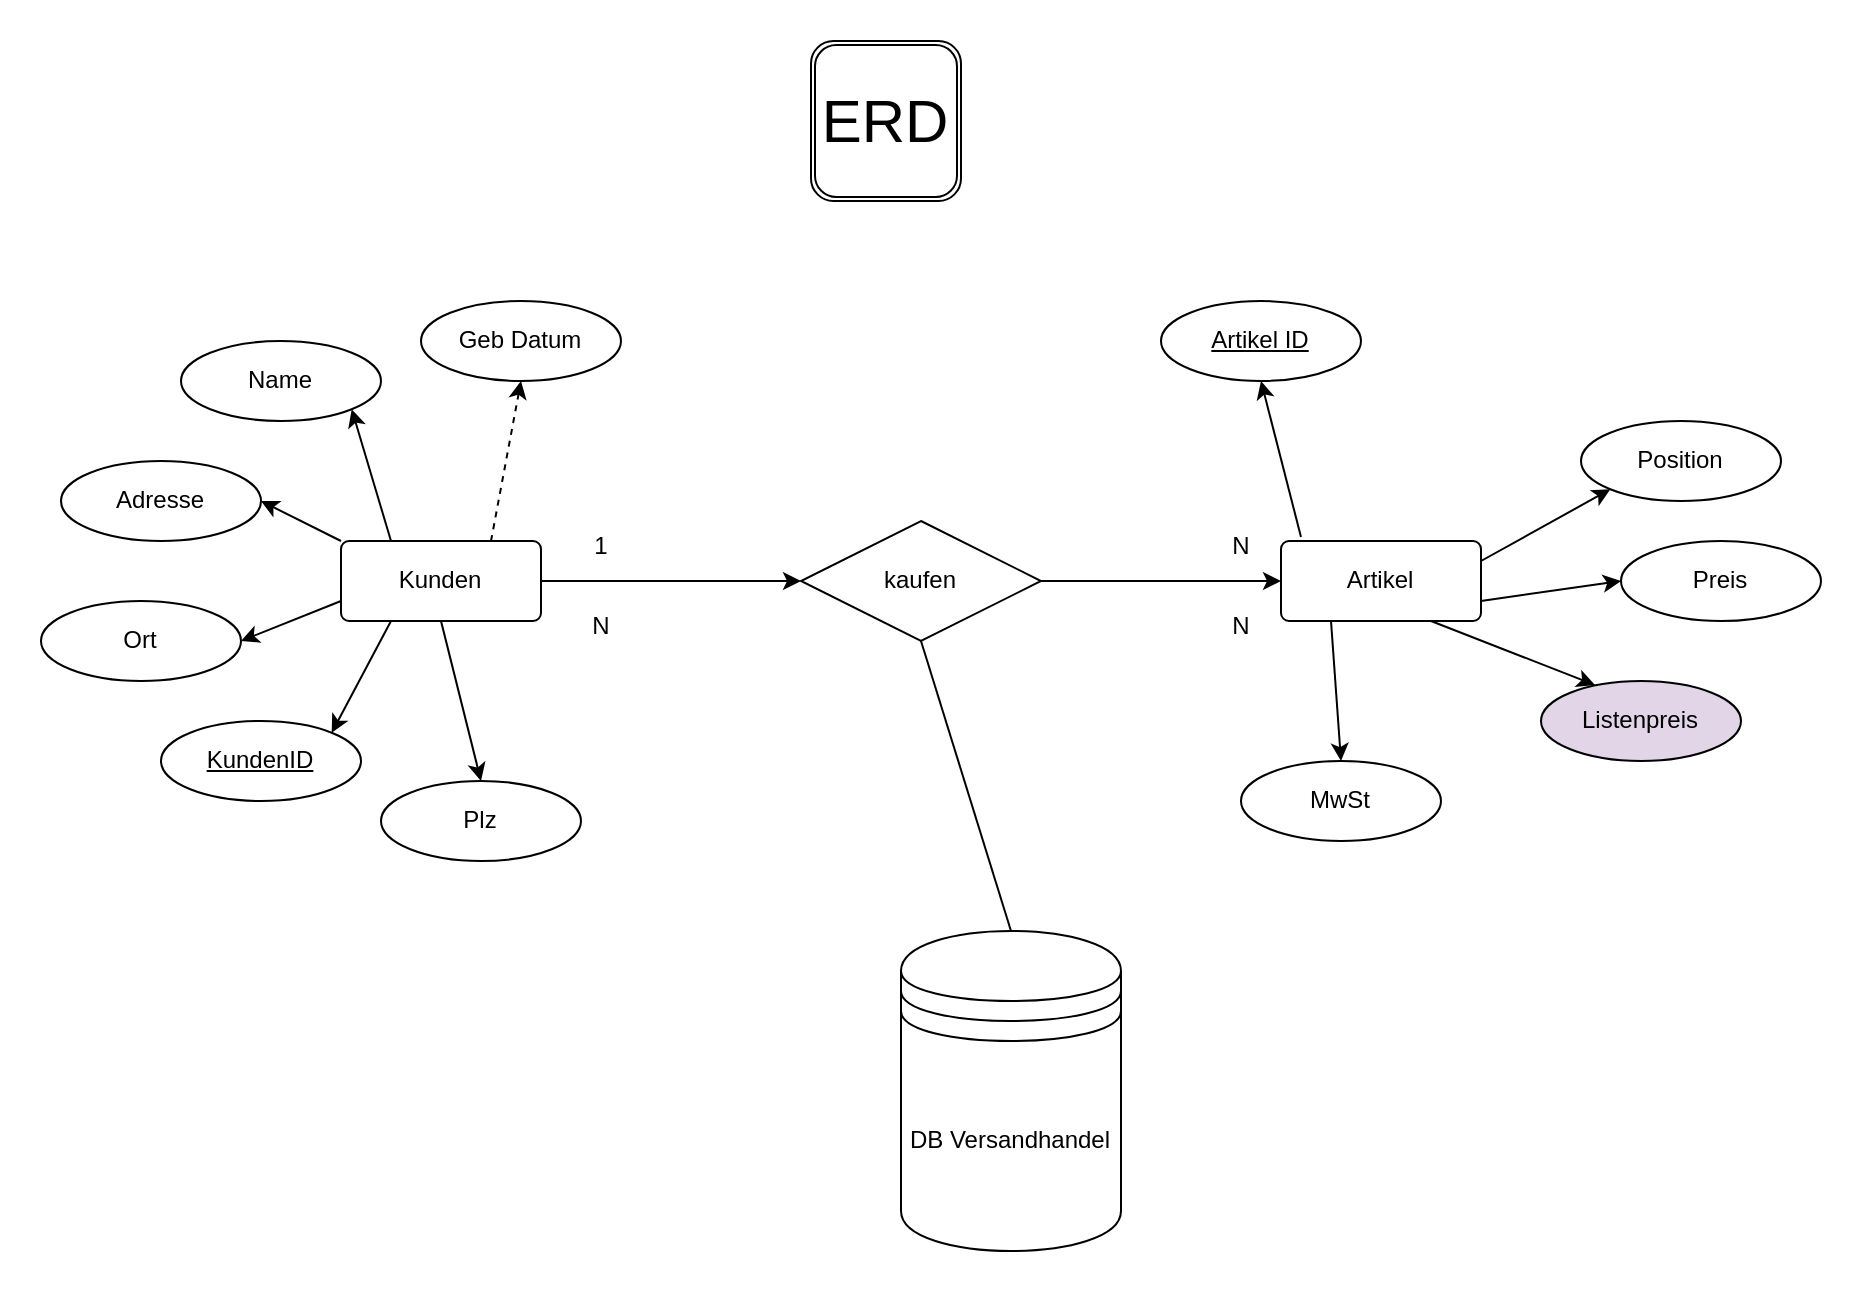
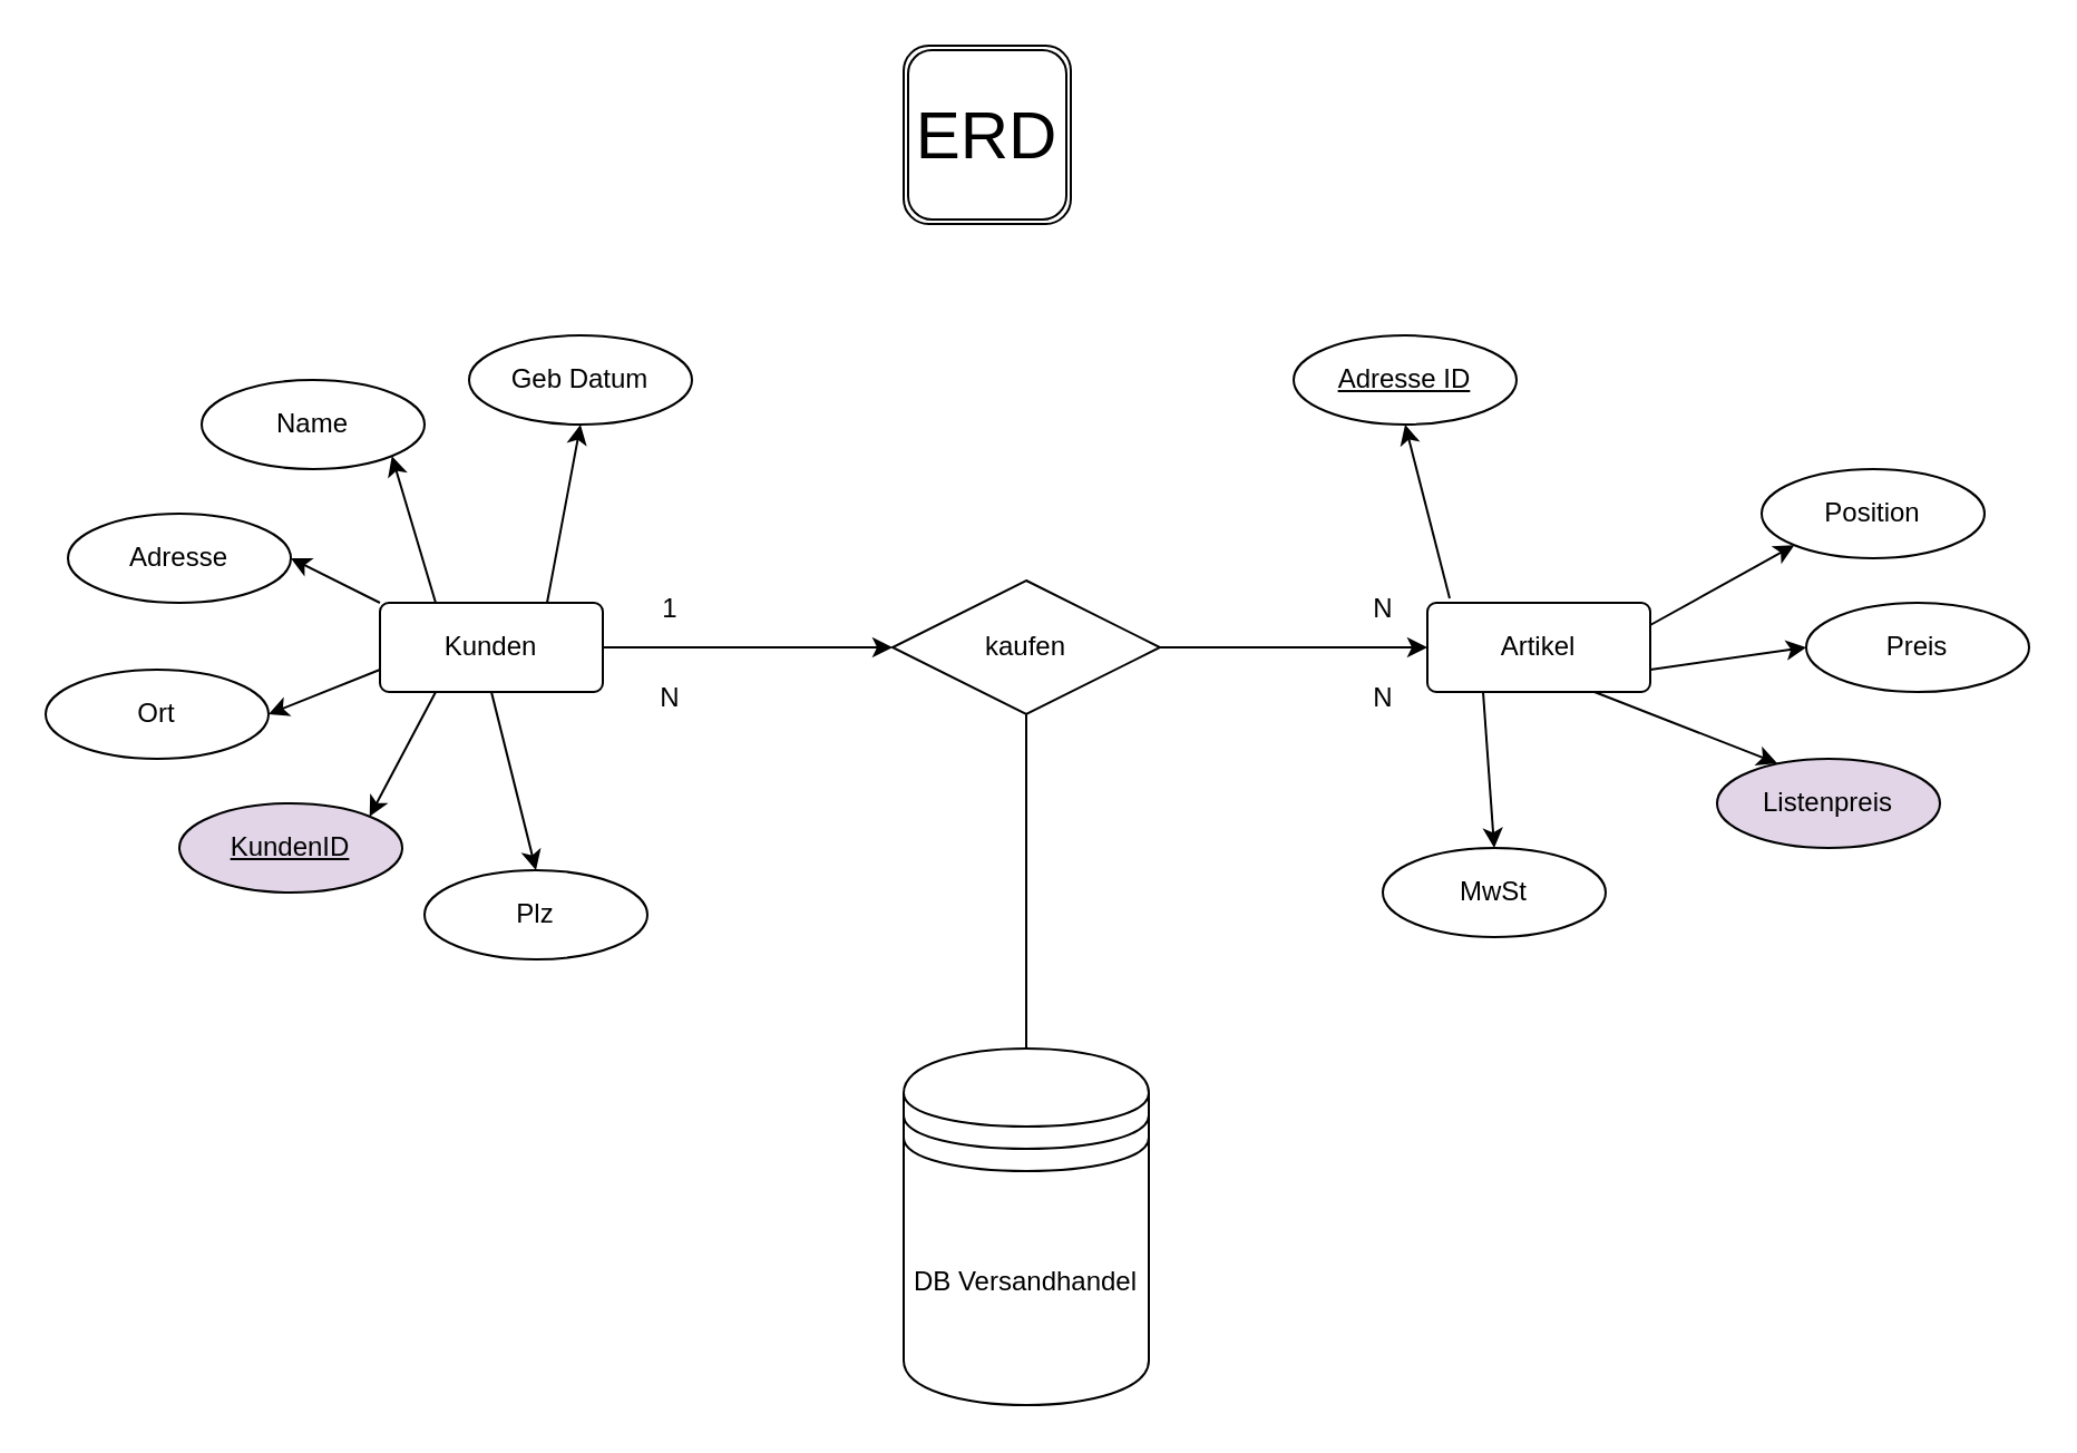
  <mxCell id="0" />
  <mxCell id="1" parent="0" />
  <mxCell id="2" value="&lt;font style=&quot;font-size: 30px;&quot;&gt;ERD&lt;/font&gt;" style="shape=ext;double=1;rounded=1;whiteSpace=wrap;html=1;" vertex="1" parent="1"><mxGeometry x="405" y="20" width="75" height="80" as="geometry" /></mxCell>
- <mxCell id="3" value="DB Versandhandel" style="shape=datastore;whiteSpace=wrap;html=1;" vertex="1" parent="1"><mxGeometry x="450" y="465" width="110" height="160" as="geometry" /></mxCell>
+ <mxCell id="3" value="DB Versandhandel" style="shape=datastore;whiteSpace=wrap;html=1;" vertex="1" parent="1"><mxGeometry x="405" y="470" width="110" height="160" as="geometry" /></mxCell>
  <mxCell id="4" style="edgeStyle=orthogonalEdgeStyle;rounded=0;orthogonalLoop=1;jettySize=auto;html=1;exitX=1;exitY=0.5;exitDx=0;exitDy=0;" edge="1" parent="1" source="5" target="18"><mxGeometry relative="1" as="geometry" /></mxCell>
  <mxCell id="5" value="kaufen" style="shape=rhombus;perimeter=rhombusPerimeter;whiteSpace=wrap;html=1;align=center;" vertex="1" parent="1"><mxGeometry x="400" y="260" width="120" height="60" as="geometry" /></mxCell>
  <mxCell id="6" style="edgeStyle=orthogonalEdgeStyle;rounded=0;orthogonalLoop=1;jettySize=auto;html=1;exitX=1;exitY=0.5;exitDx=0;exitDy=0;entryX=0;entryY=0.5;entryDx=0;entryDy=0;" edge="1" parent="1" source="13" target="5"><mxGeometry relative="1" as="geometry" /></mxCell>
- <mxCell id="7" style="rounded=0;orthogonalLoop=1;jettySize=auto;html=1;exitX=0.75;exitY=0;exitDx=0;exitDy=0;entryX=0.5;entryY=1;entryDx=0;entryDy=0;dashed=1;" edge="1" parent="1" source="13" target="20"><mxGeometry relative="1" as="geometry" /></mxCell>
+ <mxCell id="7" style="rounded=0;orthogonalLoop=1;jettySize=auto;html=1;exitX=0.75;exitY=0;exitDx=0;exitDy=0;entryX=0.5;entryY=1;entryDx=0;entryDy=0;" edge="1" parent="1" source="13" target="20"><mxGeometry relative="1" as="geometry" /></mxCell>
  <mxCell id="8" style="rounded=0;orthogonalLoop=1;jettySize=auto;html=1;exitX=0.25;exitY=0;exitDx=0;exitDy=0;entryX=1;entryY=1;entryDx=0;entryDy=0;" edge="1" parent="1" source="13" target="24"><mxGeometry relative="1" as="geometry" /></mxCell>
  <mxCell id="9" style="rounded=0;orthogonalLoop=1;jettySize=auto;html=1;exitX=0;exitY=0;exitDx=0;exitDy=0;entryX=1;entryY=0.5;entryDx=0;entryDy=0;" edge="1" parent="1" source="13" target="23"><mxGeometry relative="1" as="geometry" /></mxCell>
  <mxCell id="10" style="rounded=0;orthogonalLoop=1;jettySize=auto;html=1;exitX=0;exitY=0.75;exitDx=0;exitDy=0;entryX=1;entryY=0.5;entryDx=0;entryDy=0;" edge="1" parent="1" source="13" target="22"><mxGeometry relative="1" as="geometry" /></mxCell>
  <mxCell id="11" style="rounded=0;orthogonalLoop=1;jettySize=auto;html=1;exitX=0.25;exitY=1;exitDx=0;exitDy=0;entryX=1;entryY=0;entryDx=0;entryDy=0;" edge="1" parent="1" source="13" target="21"><mxGeometry relative="1" as="geometry" /></mxCell>
  <mxCell id="12" style="rounded=0;orthogonalLoop=1;jettySize=auto;html=1;exitX=0.5;exitY=1;exitDx=0;exitDy=0;entryX=0.5;entryY=0;entryDx=0;entryDy=0;" edge="1" parent="1" source="13" target="19"><mxGeometry relative="1" as="geometry" /></mxCell>
  <mxCell id="13" value="Kunden" style="rounded=1;arcSize=10;whiteSpace=wrap;html=1;align=center;" vertex="1" parent="1"><mxGeometry x="170" y="270" width="100" height="40" as="geometry" /></mxCell>
  <mxCell id="14" style="rounded=0;orthogonalLoop=1;jettySize=auto;html=1;exitX=0.1;exitY=-0.05;exitDx=0;exitDy=0;entryX=0.5;entryY=1;entryDx=0;entryDy=0;exitPerimeter=0;" edge="1" parent="1" source="18" target="29"><mxGeometry relative="1" as="geometry" /></mxCell>
  <mxCell id="15" style="rounded=0;orthogonalLoop=1;jettySize=auto;html=1;exitX=1;exitY=0.25;exitDx=0;exitDy=0;entryX=0;entryY=1;entryDx=0;entryDy=0;" edge="1" parent="1" source="18" target="28"><mxGeometry relative="1" as="geometry" /></mxCell>
  <mxCell id="16" style="rounded=0;orthogonalLoop=1;jettySize=auto;html=1;exitX=1;exitY=0.75;exitDx=0;exitDy=0;entryX=0;entryY=0.5;entryDx=0;entryDy=0;" edge="1" parent="1" source="18" target="27"><mxGeometry relative="1" as="geometry" /></mxCell>
  <mxCell id="17" style="rounded=0;orthogonalLoop=1;jettySize=auto;html=1;exitX=0.25;exitY=1;exitDx=0;exitDy=0;entryX=0.5;entryY=0;entryDx=0;entryDy=0;" edge="1" parent="1" source="18" target="25"><mxGeometry relative="1" as="geometry" /></mxCell>
  <mxCell id="18" value="Artikel" style="rounded=1;arcSize=10;whiteSpace=wrap;html=1;align=center;" vertex="1" parent="1"><mxGeometry x="640" y="270" width="100" height="40" as="geometry" /></mxCell>
  <mxCell id="19" value="Plz" style="ellipse;whiteSpace=wrap;html=1;align=center;" vertex="1" parent="1"><mxGeometry x="190" y="390" width="100" height="40" as="geometry" /></mxCell>
  <mxCell id="20" value="Geb Datum" style="ellipse;whiteSpace=wrap;html=1;align=center;" vertex="1" parent="1"><mxGeometry x="210" y="150" width="100" height="40" as="geometry" /></mxCell>
- <mxCell id="21" value="&lt;u&gt;KundenID&lt;/u&gt;" style="ellipse;whiteSpace=wrap;html=1;align=center;" vertex="1" parent="1"><mxGeometry x="80" y="360" width="100" height="40" as="geometry" /></mxCell>
+ <mxCell id="21" value="&lt;u&gt;KundenID&lt;/u&gt;" style="ellipse;whiteSpace=wrap;html=1;align=center;fillColor=#e1d5e7;" vertex="1" parent="1"><mxGeometry x="80" y="360" width="100" height="40" as="geometry" /></mxCell>
  <mxCell id="22" value="Ort" style="ellipse;whiteSpace=wrap;html=1;align=center;" vertex="1" parent="1"><mxGeometry x="20" y="300" width="100" height="40" as="geometry" /></mxCell>
  <mxCell id="23" value="Adresse" style="ellipse;whiteSpace=wrap;html=1;align=center;" vertex="1" parent="1"><mxGeometry x="30" y="230" width="100" height="40" as="geometry" /></mxCell>
  <mxCell id="24" value="Name" style="ellipse;whiteSpace=wrap;html=1;align=center;" vertex="1" parent="1"><mxGeometry x="90" y="170" width="100" height="40" as="geometry" /></mxCell>
  <mxCell id="25" value="MwSt" style="ellipse;whiteSpace=wrap;html=1;align=center;" vertex="1" parent="1"><mxGeometry x="620" y="380" width="100" height="40" as="geometry" /></mxCell>
  <mxCell id="26" value="Listenpreis" style="ellipse;whiteSpace=wrap;html=1;align=center;fillColor=#e1d5e7;" vertex="1" parent="1"><mxGeometry x="770" y="340" width="100" height="40" as="geometry" /></mxCell>
  <mxCell id="27" value="Preis" style="ellipse;whiteSpace=wrap;html=1;align=center;" vertex="1" parent="1"><mxGeometry x="810" y="270" width="100" height="40" as="geometry" /></mxCell>
  <mxCell id="28" value="Position" style="ellipse;whiteSpace=wrap;html=1;align=center;" vertex="1" parent="1"><mxGeometry x="790" y="210" width="100" height="40" as="geometry" /></mxCell>
- <mxCell id="29" value="&lt;u&gt;Artikel ID&lt;/u&gt;" style="ellipse;whiteSpace=wrap;html=1;align=center;" vertex="1" parent="1"><mxGeometry x="580" y="150" width="100" height="40" as="geometry" /></mxCell>
+ <mxCell id="29" value="&lt;u&gt;Adresse ID&lt;/u&gt;" style="ellipse;whiteSpace=wrap;html=1;align=center;" vertex="1" parent="1"><mxGeometry x="580" y="150" width="100" height="40" as="geometry" /></mxCell>
  <mxCell id="30" value="1" style="text;html=1;align=center;verticalAlign=middle;resizable=0;points=[];autosize=1;strokeColor=none;fillColor=none;" vertex="1" parent="1"><mxGeometry x="285" y="258" width="30" height="30" as="geometry" /></mxCell>
  <mxCell id="31" value="N" style="text;html=1;align=center;verticalAlign=middle;resizable=0;points=[];autosize=1;strokeColor=none;fillColor=none;" vertex="1" parent="1"><mxGeometry x="605" y="258" width="30" height="30" as="geometry" /></mxCell>
  <mxCell id="32" value="N" style="text;html=1;align=center;verticalAlign=middle;resizable=0;points=[];autosize=1;strokeColor=none;fillColor=none;" vertex="1" parent="1"><mxGeometry x="605" y="298" width="30" height="30" as="geometry" /></mxCell>
  <mxCell id="33" value="N" style="text;html=1;align=center;verticalAlign=middle;resizable=0;points=[];autosize=1;strokeColor=none;fillColor=none;" vertex="1" parent="1"><mxGeometry x="285" y="298" width="30" height="30" as="geometry" /></mxCell>
  <mxCell id="34" value="" style="endArrow=none;html=1;rounded=0;exitX=0.5;exitY=0;exitDx=0;exitDy=0;entryX=0.5;entryY=1;entryDx=0;entryDy=0;" edge="1" parent="1" source="3" target="5"><mxGeometry width="50" height="50" relative="1" as="geometry"><mxPoint x="470" y="210" as="sourcePoint" /><mxPoint x="520" y="160" as="targetPoint" /></mxGeometry></mxCell>
  <mxCell id="35" style="rounded=0;orthogonalLoop=1;jettySize=auto;html=1;exitX=0.75;exitY=1;exitDx=0;exitDy=0;entryX=0.27;entryY=0.05;entryDx=0;entryDy=0;entryPerimeter=0;" edge="1" parent="1" source="18" target="26"><mxGeometry relative="1" as="geometry" /></mxCell>
